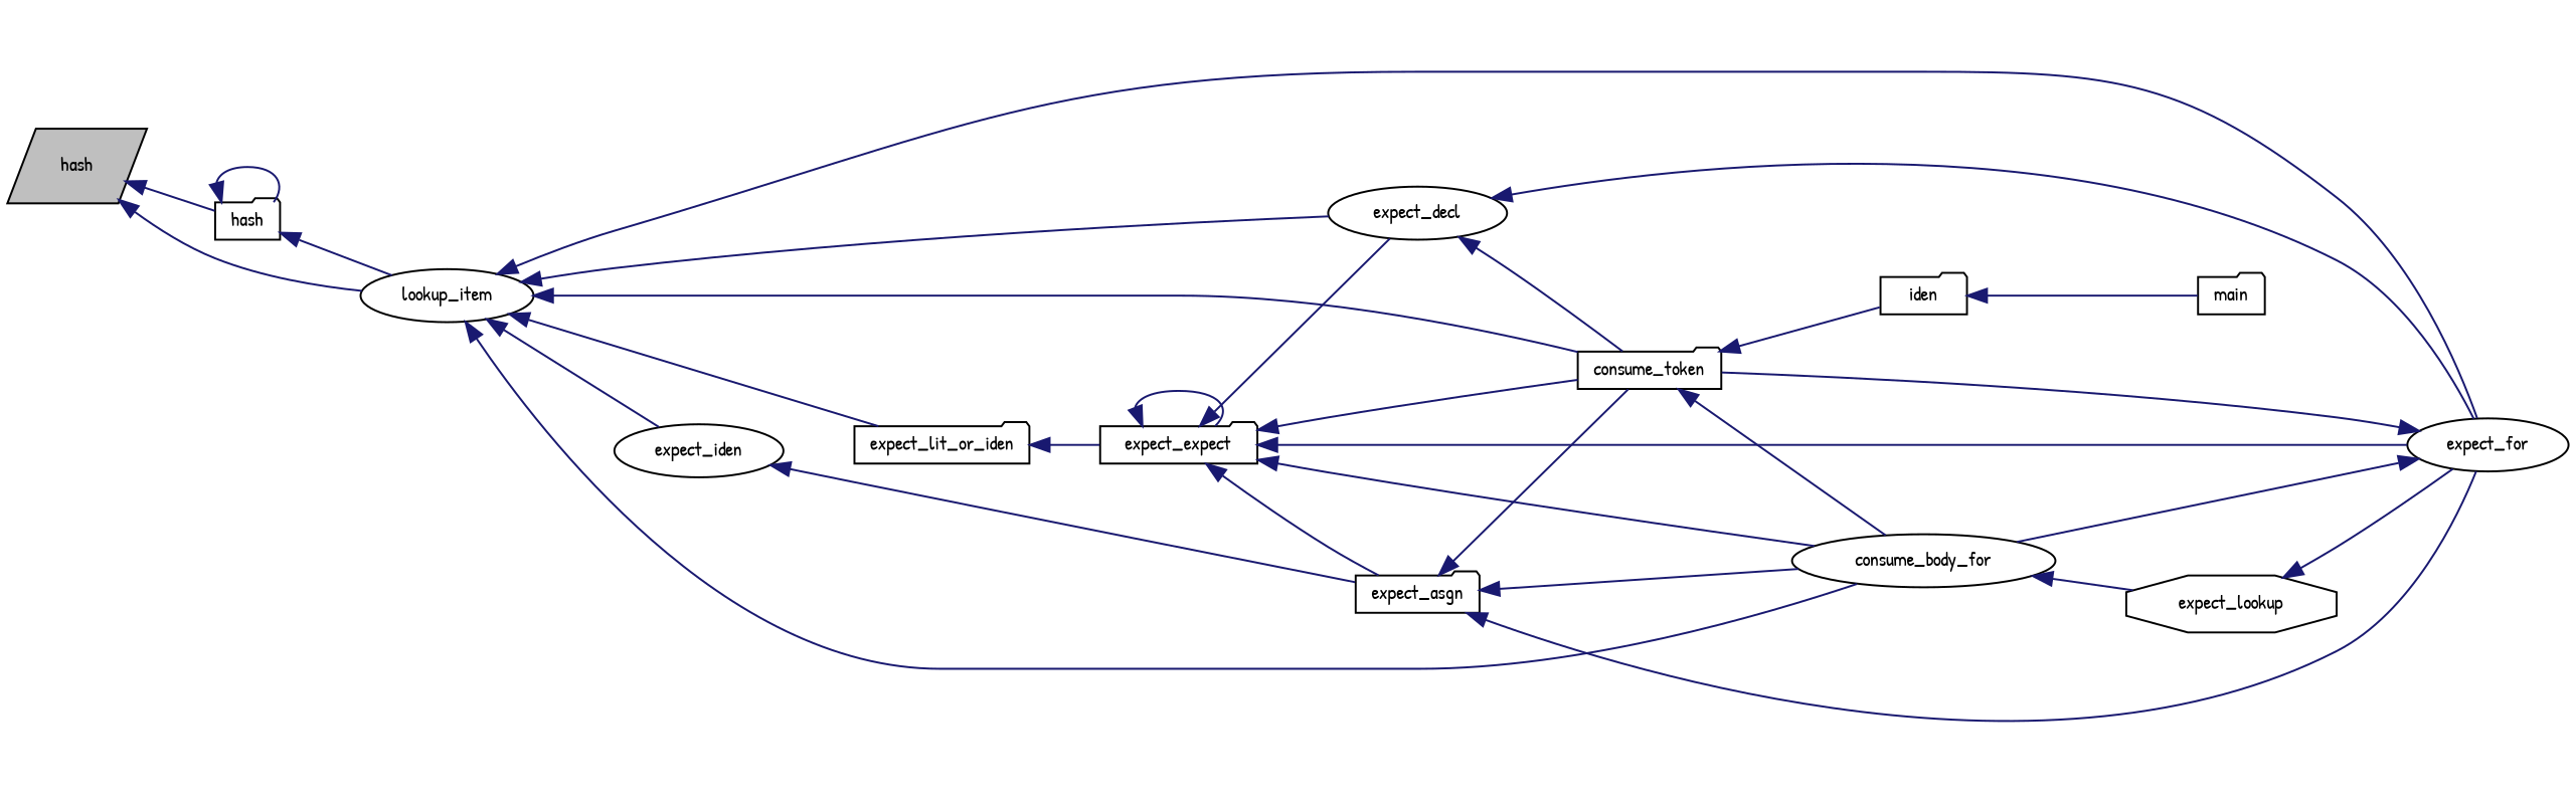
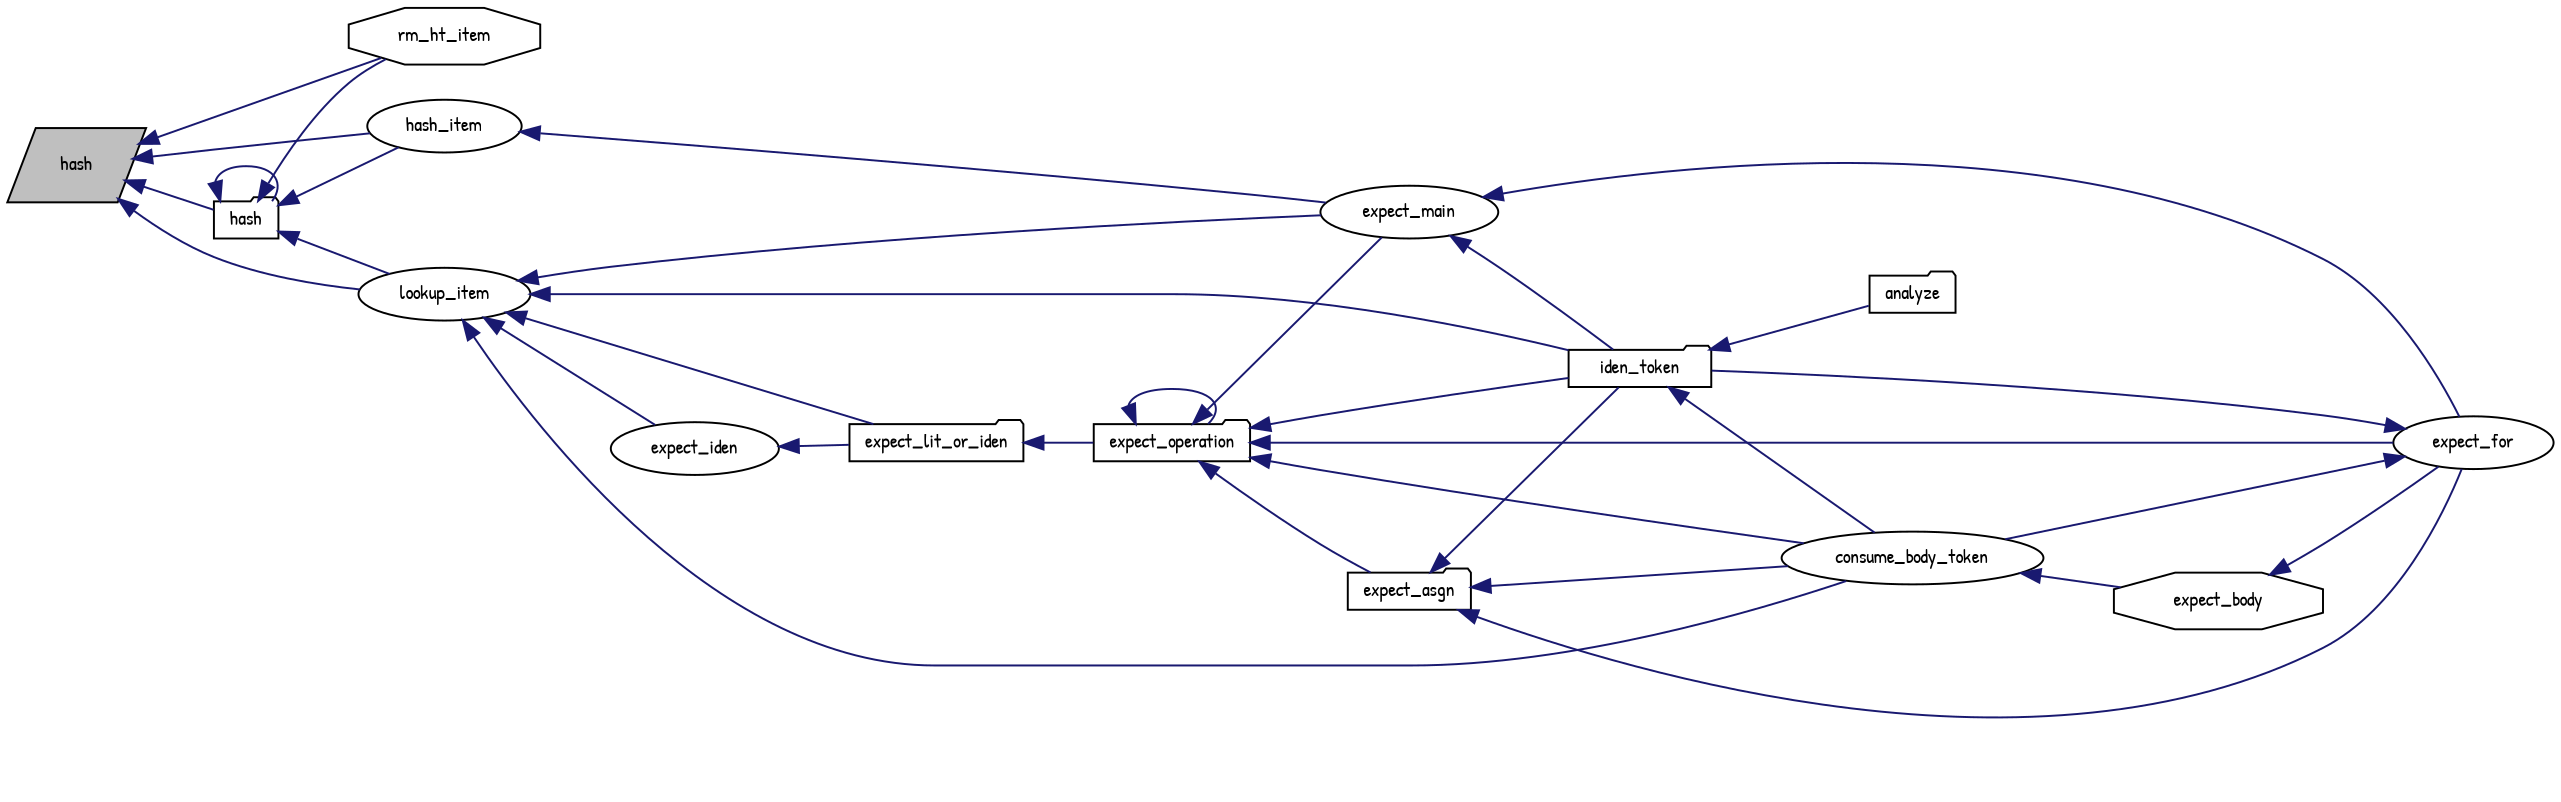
  digraph {
    fontname="Patrick Hand"
    rankdir=LR
    node [color=black fillcolor=white fontname="Patrick Hand" fontsize=10 shape=folder style=filled]
    edge [color=midnightblue dir=back fontname="Patrick Hand" fontsize=10 labelfontname=Helvetica labelfontsize=10 style=solid]
    n1 [fillcolor=grey75 fontcolor=black height=0.2 label=hash shape=parallelogram width=0.4]
+   n2 [height=0.2 label=rm_ht_item shape=octagon width=0.4]
    n3 [height=0.2 label=hash width=0.4]
+   n4 [height=0.2 label=hash_item shape=ellipse width=0.4]
    n5 [height=0.2 label=lookup_item shape=ellipse width=0.4]
-   n6 [height=0.2 label=expect_decl shape=ellipse width=0.4]
-   n7 [height=0.2 label=consume_token width=0.4]
+   n6 [height=0.2 label=expect_main shape=ellipse width=0.4]
+   n7 [height=0.2 label=iden_token width=0.4]
    n8 [height=0.2 label=expect_for shape=ellipse width=0.4]
-   n9 [height=0.2 label=consume_body_for shape=ellipse width=0.4]
+   n9 [height=0.2 label=consume_body_token shape=ellipse width=0.4]
    n10 [height=0.2 label=expect_lit_or_iden width=0.4]
    n11 [height=0.2 label=expect_iden shape=ellipse width=0.4]
-   n12 [height=0.2 label=iden width=0.4]
-   n13 [height=0.2 label=expect_lookup shape=octagon width=0.4]
-   n14 [height=0.2 label=main width=0.4]
-   n15 [height=0.2 label=expect_expect width=0.4]
+   n12 [height=0.2 label=analyze width=0.4]
+   n13 [height=0.2 label=expect_body shape=octagon width=0.4]
+   n15 [height=0.2 label=expect_operation width=0.4]
    n16 [height=0.2 label=expect_asgn width=0.4]
+   n1 -> n2
    n1 -> n3
+   n1 -> n4
    n1 -> n5
+   n3 -> n2
    n3 -> n3
+   n3 -> n4
    n3 -> n5
+   n4 -> n6
    n5 -> n6
    n5 -> n7
-   n5 -> n8
    n5 -> n9
    n5 -> n10
    n5 -> n11
    n6 -> n7
    n6 -> n8
    n7 -> n9
    n7 -> n12
    n8 -> n7
    n8 -> n9
    n9 -> n13
    n10 -> n15
-   n11 -> n16
-   n12 -> n14
+   n11 -> n10
    n13 -> n8
    n15 -> n6
    n15 -> n7
    n15 -> n8
    n15 -> n9
    n15 -> n15
    n15 -> n16
    n16 -> n7
    n16 -> n8
    n16 -> n9
  }
